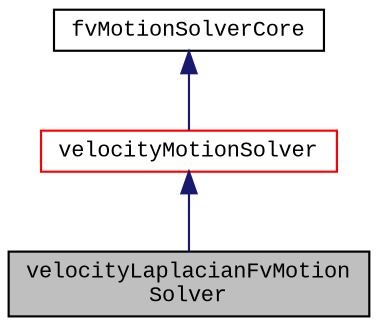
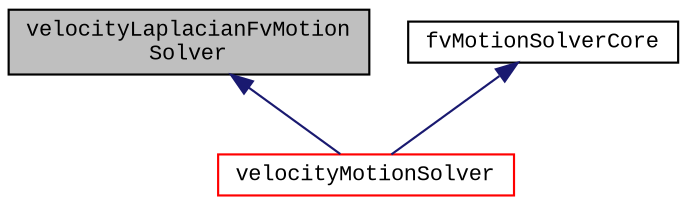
  digraph {
    fontname="Liberation Mono"
    node [color=black fontname="Liberation Mono" fontsize=10 shape=record]
    edge [color=midnightblue dir=back fontname="Liberation Mono" fontsize=10 labelfontname=FreeSans labelfontsize=10 style=solid]
    n1 [fillcolor=grey75 fontcolor=black height=0.2 label="velocityLaplacianFvMotion\lSolver" style=filled width=0.4]
    n2 [color=red height=0.2 label=velocityMotionSolver width=0.4]
    n3 [height=0.2 label=fvMotionSolverCore width=0.4]
-   n2 -> n1
+   n1 -> n2
    n3 -> n2
  }
